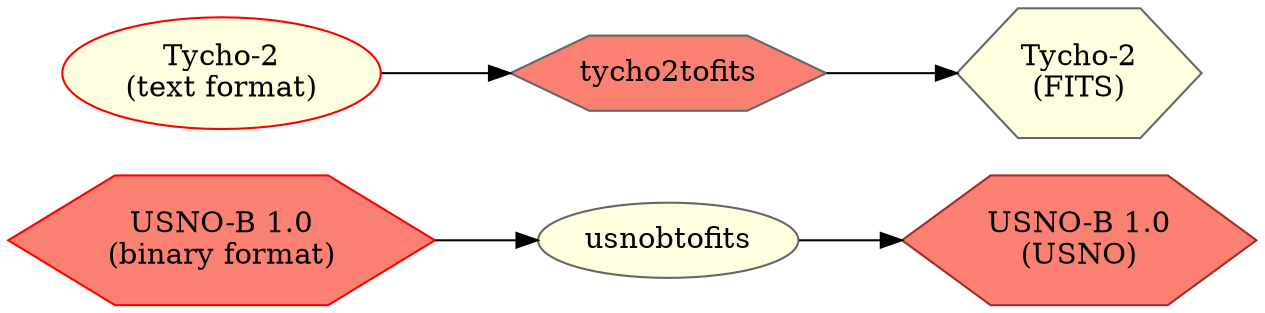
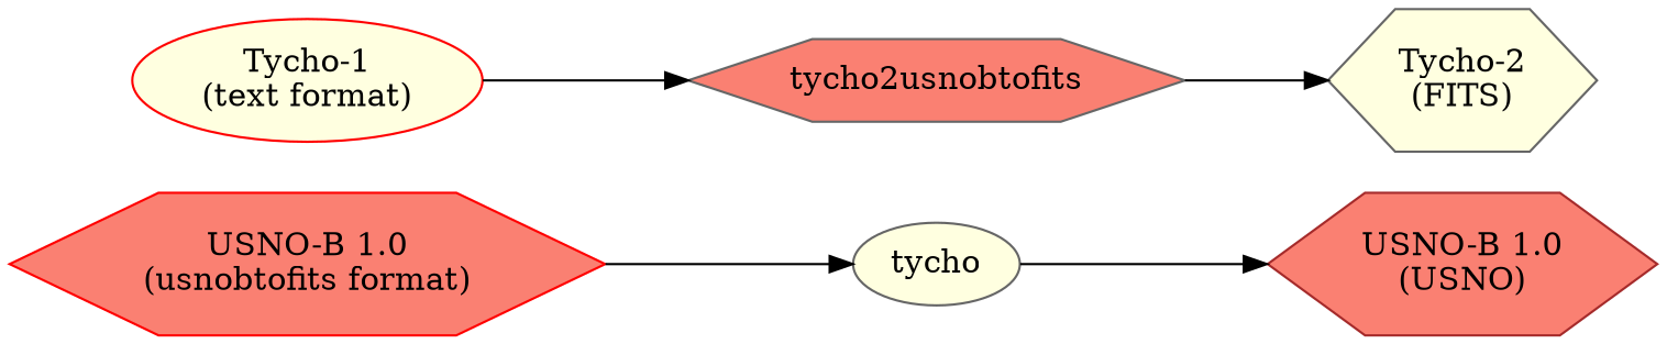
  graph {
    rankdir=LR
    node [color=gray40 fillcolor=salmon shape=hexagon style=filled]
    edge [dir=forward]
-   n1 [color=red label="USNO-B 1.0\n(binary format)"]
-   usnobtofits [fillcolor=lightyellow shape=ellipse]
+   n1 [color=red label="USNO-B 1.0\n(usnobtofits format)"]
+   usnobtofits [fillcolor=lightyellow shape=ellipse label=tycho]
    n3 [color=brown label="USNO-B 1.0\n(USNO)"]
-   n4 [color=red fillcolor=lightyellow label="Tycho-2\n(text format)" shape=ellipse]
-   tycho2tofits
+   n4 [color=red fillcolor=lightyellow label="Tycho-1\n(text format)" shape=ellipse]
+   tycho2tofits [label=tycho2usnobtofits]
    n6 [fillcolor=lightyellow label="Tycho-2\n(FITS)"]
    n1 -- usnobtofits
    usnobtofits -- n3
    n4 -- tycho2tofits
    tycho2tofits -- n6
  }
